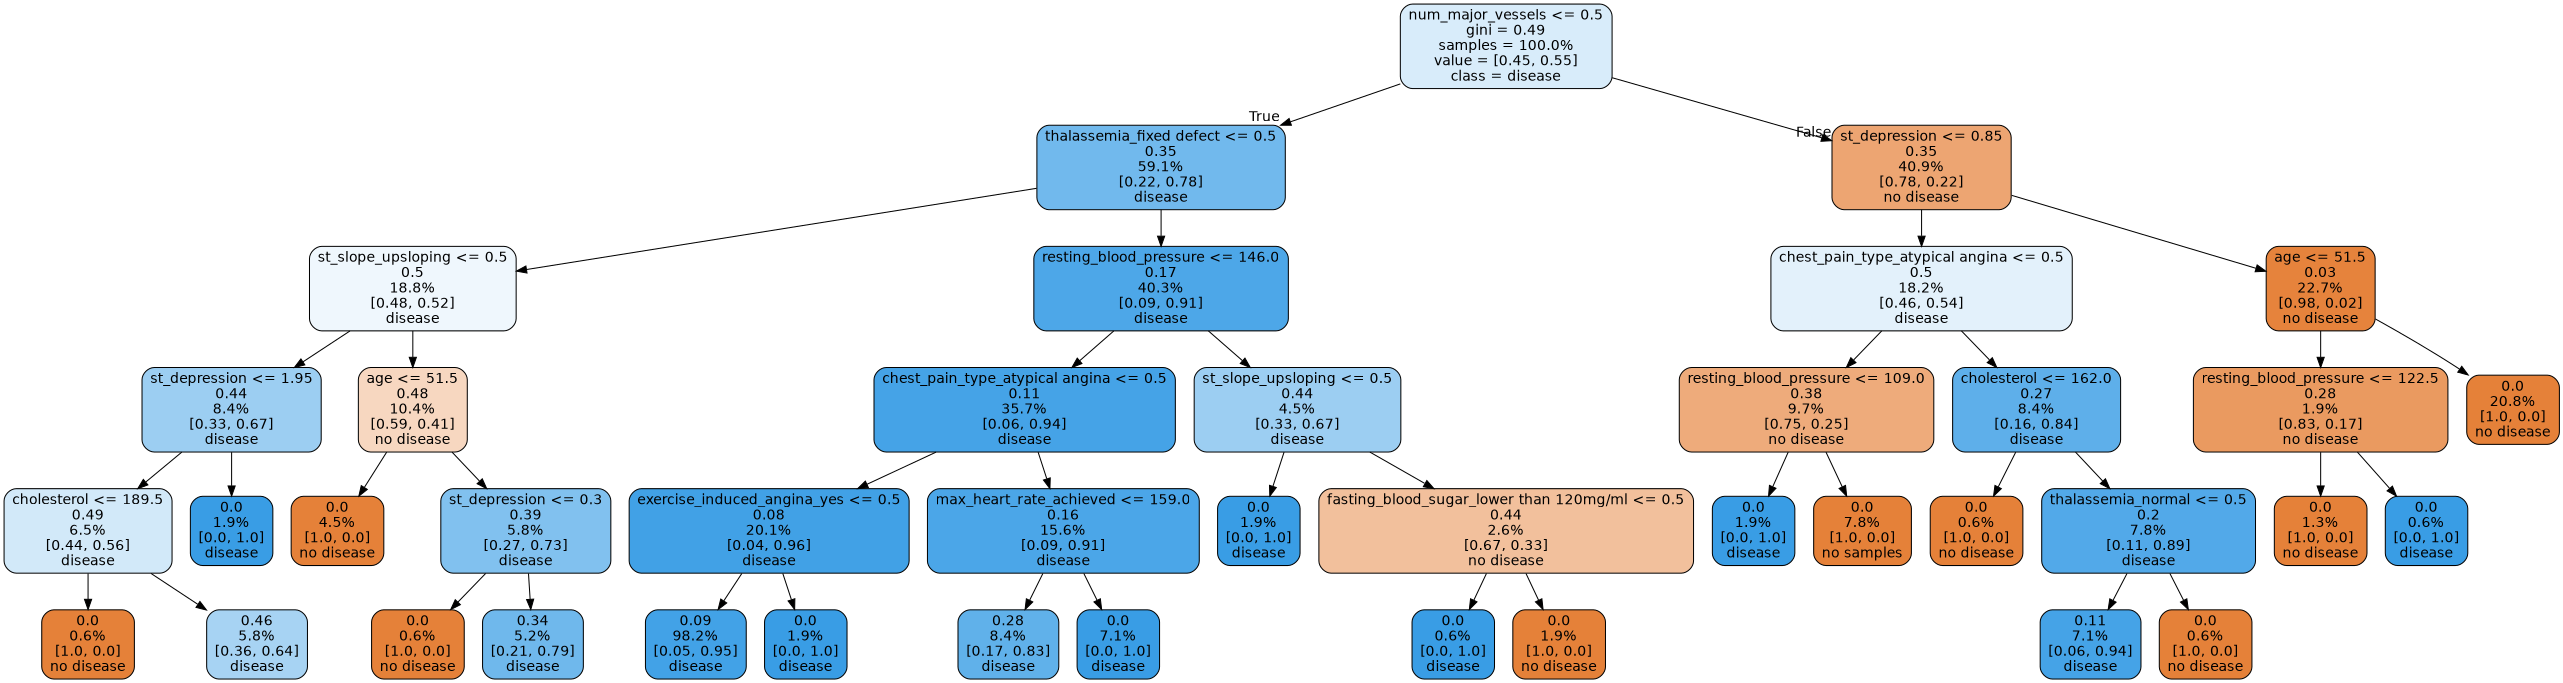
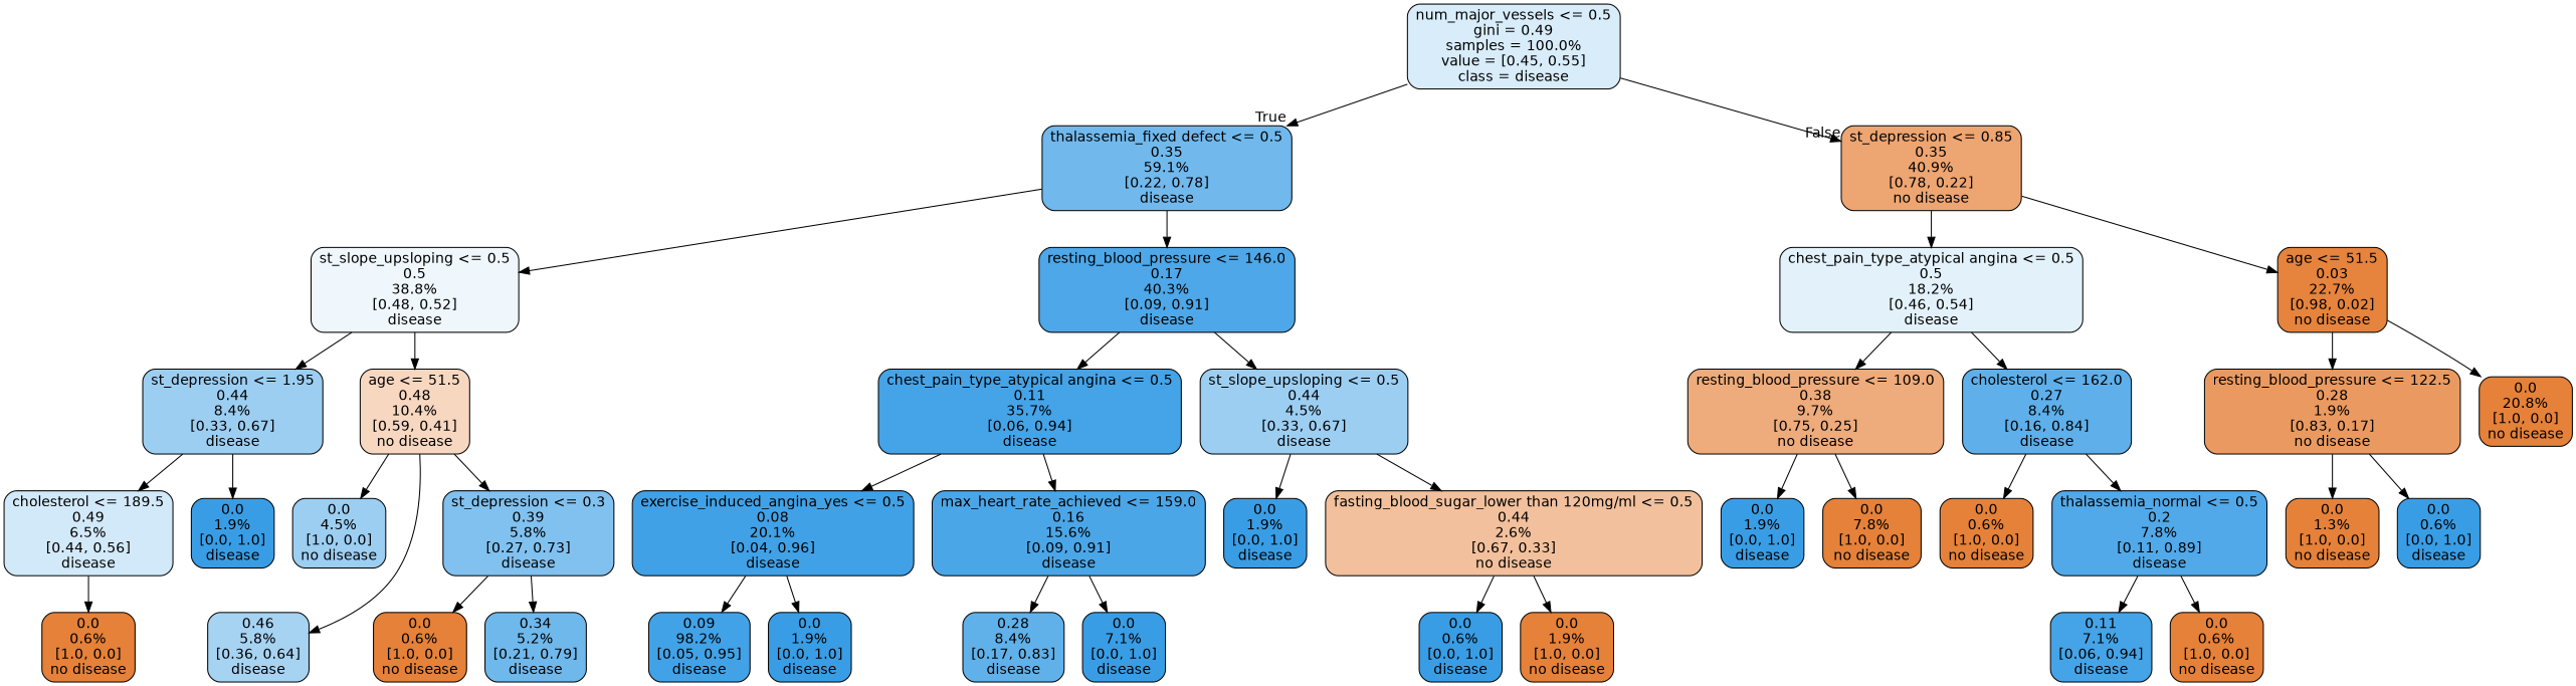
  digraph {
    node [color=black fillcolor="#e58139ff" fontname=helvetica shape=box style="filled, rounded"]
    edge [fontname=helvetica]
    n1 [fillcolor="#399de531" label="num_major_vessels <= 0.5\ngini = 0.49\nsamples = 100.0%\nvalue = [0.45, 0.55]\nclass = disease"]
    n2 [fillcolor="#399de5b6" label="thalassemia_fixed defect <= 0.5\n0.35\n59.1%\n[0.22, 0.78]\ndisease"]
    n3 [fillcolor="#e58139b5" label="st_depression <= 0.85\n0.35\n40.9%\n[0.78, 0.22]\nno disease"]
-   n4 [fillcolor="#399de514" label="st_slope_upsloping <= 0.5\n0.5\n18.8%\n[0.48, 0.52]\ndisease"]
+   n4 [fillcolor="#399de514" label="st_slope_upsloping <= 0.5\n0.5\n38.8%\n[0.48, 0.52]\ndisease"]
    n5 [fillcolor="#399de5e5" label="resting_blood_pressure <= 146.0\n0.17\n40.3%\n[0.09, 0.91]\ndisease"]
    n6 [fillcolor="#399de524" label="chest_pain_type_atypical angina <= 0.5\n0.5\n18.2%\n[0.46, 0.54]\ndisease"]
    n7 [fillcolor="#e58139fb" label="age <= 51.5\n0.03\n22.7%\n[0.98, 0.02]\nno disease"]
    n8 [fillcolor="#399de57f" label="st_depression <= 1.95\n0.44\n8.4%\n[0.33, 0.67]\ndisease"]
    n9 [fillcolor="#e5813950" label="age <= 51.5\n0.48\n10.4%\n[0.59, 0.41]\nno disease"]
    n10 [fillcolor="#399de5ef" label="chest_pain_type_atypical angina <= 0.5\n0.11\n35.7%\n[0.06, 0.94]\ndisease"]
    n11 [fillcolor="#399de57f" label="st_slope_upsloping <= 0.5\n0.44\n4.5%\n[0.33, 0.67]\ndisease"]
    n12 [fillcolor="#399de539" label="cholesterol <= 189.5\n0.49\n6.5%\n[0.44, 0.56]\ndisease"]
    n13 [fillcolor="#399de5ff" label="0.0\n1.9%\n[0.0, 1.0]\ndisease"]
-   n14 [label="0.0\n4.5%\n[1.0, 0.0]\nno disease"]
+   n14 [fillcolor="#399de57f" label="0.0\n4.5%\n[1.0, 0.0]\nno disease"]
    n15 [fillcolor="#399de5a2" label="st_depression <= 0.3\n0.39\n5.8%\n[0.27, 0.73]\ndisease"]
    n16 [label="0.0\n0.6%\n[1.0, 0.0]\nno disease"]
    n17 [fillcolor="#399de571" label="0.46\n5.8%\n[0.36, 0.64]\ndisease"]
    n18 [label="0.0\n0.6%\n[1.0, 0.0]\nno disease"]
    n19 [fillcolor="#399de5b9" label="0.34\n5.2%\n[0.21, 0.79]\ndisease"]
    n20 [fillcolor="#399de5f4" label="exercise_induced_angina_yes <= 0.5\n0.08\n20.1%\n[0.04, 0.96]\ndisease"]
    n21 [fillcolor="#399de5e7" label="max_heart_rate_achieved <= 159.0\n0.16\n15.6%\n[0.09, 0.91]\ndisease"]
    n22 [fillcolor="#399de5ff" label="0.0\n1.9%\n[0.0, 1.0]\ndisease"]
    n23 [fillcolor="#e581397f" label="fasting_blood_sugar_lower than 120mg/ml <= 0.5\n0.44\n2.6%\n[0.67, 0.33]\nno disease"]
    n24 [fillcolor="#399de5f3" label="0.09\n98.2%\n[0.05, 0.95]\ndisease"]
    n25 [fillcolor="#399de5ff" label="0.0\n1.9%\n[0.0, 1.0]\ndisease"]
    n26 [fillcolor="#399de5cc" label="0.28\n8.4%\n[0.17, 0.83]\ndisease"]
    n27 [fillcolor="#399de5ff" label="0.0\n7.1%\n[0.0, 1.0]\ndisease"]
    n28 [fillcolor="#399de5ff" label="0.0\n0.6%\n[0.0, 1.0]\ndisease"]
    n29 [label="0.0\n1.9%\n[1.0, 0.0]\nno disease"]
    n30 [fillcolor="#e58139aa" label="resting_blood_pressure <= 109.0\n0.38\n9.7%\n[0.75, 0.25]\nno disease"]
    n31 [fillcolor="#399de5cf" label="cholesterol <= 162.0\n0.27\n8.4%\n[0.16, 0.84]\ndisease"]
    n32 [fillcolor="#e58139cc" label="resting_blood_pressure <= 122.5\n0.28\n1.9%\n[0.83, 0.17]\nno disease"]
    n33 [label="0.0\n20.8%\n[1.0, 0.0]\nno disease"]
    n34 [fillcolor="#399de5ff" label="0.0\n1.9%\n[0.0, 1.0]\ndisease"]
-   n35 [label="0.0\n7.8%\n[1.0, 0.0]\nno samples"]
+   n35 [label="0.0\n7.8%\n[1.0, 0.0]\nno disease"]
    n36 [label="0.0\n0.6%\n[1.0, 0.0]\nno disease"]
    n37 [fillcolor="#399de5df" label="thalassemia_normal <= 0.5\n0.2\n7.8%\n[0.11, 0.89]\ndisease"]
    n38 [fillcolor="#399de5ef" label="0.11\n7.1%\n[0.06, 0.94]\ndisease"]
    n39 [label="0.0\n0.6%\n[1.0, 0.0]\nno disease"]
    n40 [label="0.0\n1.3%\n[1.0, 0.0]\nno disease"]
    n41 [fillcolor="#399de5ff" label="0.0\n0.6%\n[0.0, 1.0]\ndisease"]
    n1 -> n2 [headlabel=True labelangle=45 labeldistance=2.5]
    n1 -> n3 [headlabel=False labelangle=-45 labeldistance=2.5]
    n2 -> n4
    n2 -> n5
    n3 -> n6
    n3 -> n7
    n4 -> n8
    n4 -> n9
    n5 -> n10
    n5 -> n11
    n6 -> n30
    n6 -> n31
    n7 -> n32
    n7 -> n33
    n8 -> n12
    n8 -> n13
    n9 -> n14
    n9 -> n15
    n10 -> n20
    n10 -> n21
    n11 -> n22
    n11 -> n23
    n12 -> n16
-   n12 -> n17
+   n9 -> n17
    n15 -> n18
    n15 -> n19
    n20 -> n24
    n20 -> n25
    n21 -> n26
    n21 -> n27
    n23 -> n28
    n23 -> n29
    n30 -> n34
    n30 -> n35
    n31 -> n36
    n31 -> n37
    n32 -> n40
    n32 -> n41
    n37 -> n38
    n37 -> n39
  }
